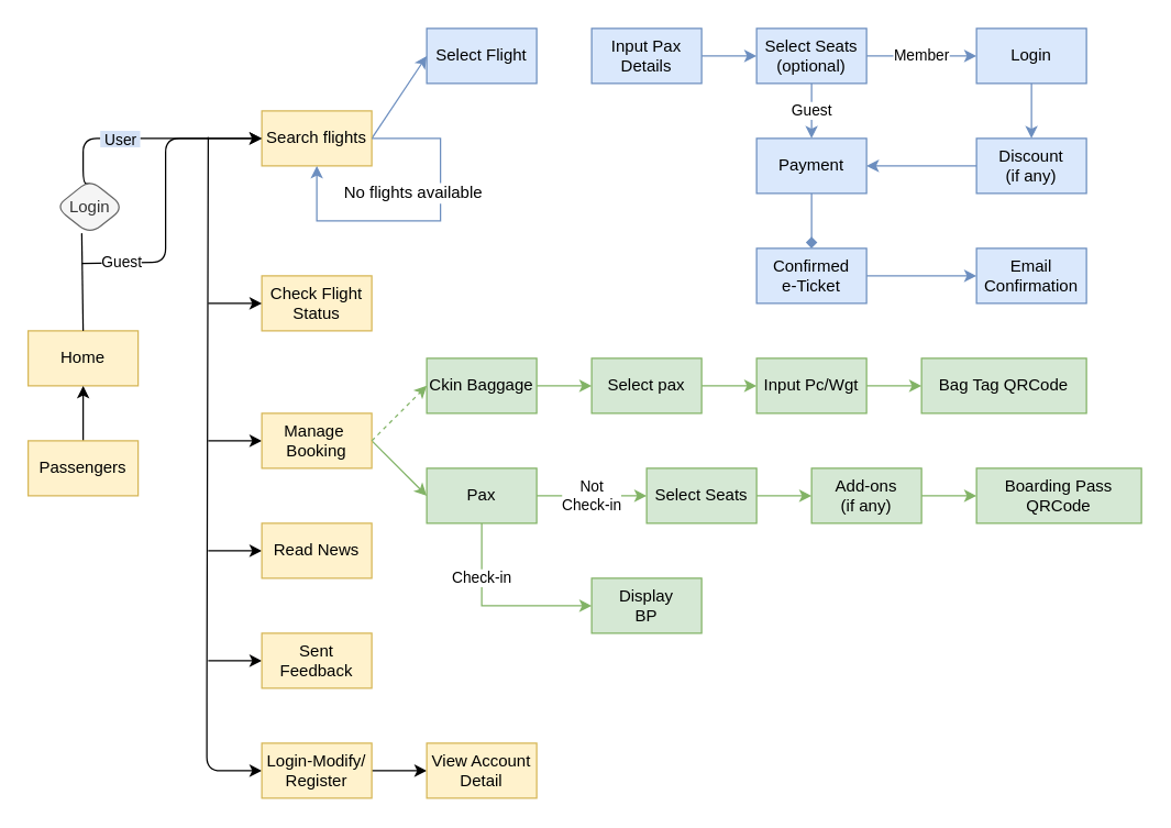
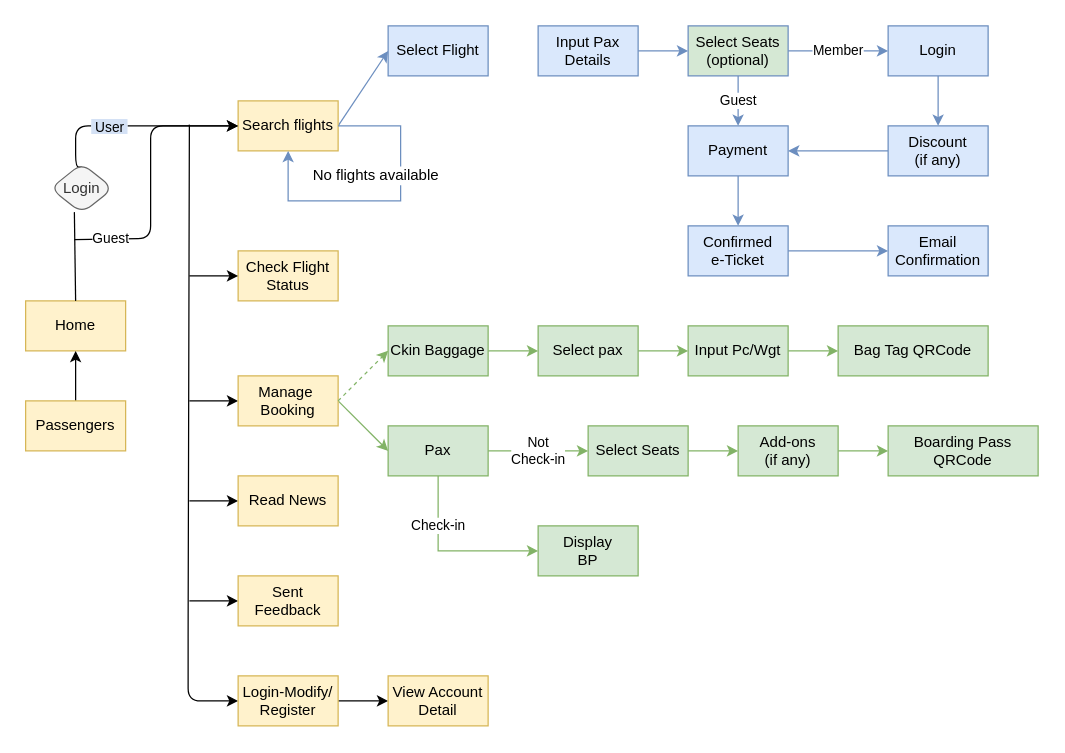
  <mxCell id="0" />
  <mxCell id="1" parent="0" />
  <mxCell id="2" value="Home" style="rounded=0;whiteSpace=wrap;html=1;labelBackgroundColor=none;fillColor=#fff2cc;strokeColor=#d6b656;" parent="1" vertex="1"><mxGeometry x="20" y="240" width="80" height="40" as="geometry" /></mxCell>
  <mxCell id="3" value="Check Flight Status" style="rounded=0;whiteSpace=wrap;html=1;labelBackgroundColor=none;fillColor=#fff2cc;strokeColor=#d6b656;" parent="1" vertex="1"><mxGeometry x="190" y="200" width="80" height="40" as="geometry" /></mxCell>
  <mxCell id="4" style="rounded=1;orthogonalLoop=1;jettySize=auto;html=1;entryX=0;entryY=0.5;entryDx=0;entryDy=0;labelBackgroundColor=none;" parent="1" target="3" edge="1"><mxGeometry relative="1" as="geometry"><mxPoint x="151" y="220" as="sourcePoint" /></mxGeometry></mxCell>
  <mxCell id="5" style="edgeStyle=none;rounded=1;orthogonalLoop=1;jettySize=auto;html=1;exitX=1;exitY=0.5;exitDx=0;exitDy=0;entryX=0;entryY=0.5;entryDx=0;entryDy=0;fillColor=#dae8fc;strokeColor=#6c8ebf;" parent="1" source="6" target="17" edge="1"><mxGeometry relative="1" as="geometry" /></mxCell>
  <mxCell id="6" value="Search flights" style="rounded=0;whiteSpace=wrap;html=1;fillColor=#fff2cc;strokeColor=#d6b656;" parent="1" vertex="1"><mxGeometry x="190" y="80" width="80" height="40" as="geometry" /></mxCell>
  <mxCell id="7" style="edgeStyle=orthogonalEdgeStyle;rounded=1;orthogonalLoop=1;jettySize=auto;html=1;exitX=0.5;exitY=0;exitDx=0;exitDy=0;entryX=0.5;entryY=1;entryDx=0;entryDy=0;labelBackgroundColor=none;" parent="1" source="8" target="2" edge="1"><mxGeometry relative="1" as="geometry" /></mxCell>
  <mxCell id="8" value="Passengers" style="rounded=0;whiteSpace=wrap;html=1;labelBackgroundColor=none;fillColor=#fff2cc;strokeColor=#d6b656;" parent="1" vertex="1"><mxGeometry x="20" y="320" width="80" height="40" as="geometry" /></mxCell>
  <mxCell id="9" style="edgeStyle=none;rounded=1;orthogonalLoop=1;jettySize=auto;html=1;labelBackgroundColor=none;entryX=0;entryY=0.5;entryDx=0;entryDy=0;" parent="1" target="29" edge="1"><mxGeometry relative="1" as="geometry"><mxPoint x="179" y="317.58" as="targetPoint" /><mxPoint x="151" y="320" as="sourcePoint" /></mxGeometry></mxCell>
  <mxCell id="10" style="edgeStyle=none;rounded=1;orthogonalLoop=1;jettySize=auto;html=1;entryX=0;entryY=0.5;entryDx=0;entryDy=0;labelBackgroundColor=none;" parent="1" target="11" edge="1"><mxGeometry relative="1" as="geometry"><mxPoint x="151" y="400" as="sourcePoint" /></mxGeometry></mxCell>
  <mxCell id="11" value="Read News" style="rounded=0;whiteSpace=wrap;html=1;labelBackgroundColor=none;fillColor=#fff2cc;strokeColor=#d6b656;" parent="1" vertex="1"><mxGeometry x="190" y="380" width="80" height="40" as="geometry" /></mxCell>
  <mxCell id="12" value="" style="endArrow=classic;html=1;rounded=1;entryX=0;entryY=0.5;entryDx=0;entryDy=0;" parent="1" target="6" edge="1"><mxGeometry width="50" height="50" relative="1" as="geometry"><mxPoint x="59" y="191" as="sourcePoint" /><mxPoint x="179" y="99" as="targetPoint" /><Array as="points"><mxPoint x="120" y="190" /><mxPoint x="120" y="100" /></Array></mxGeometry></mxCell>
  <mxCell id="13" value="Guest" style="edgeLabel;html=1;align=center;verticalAlign=middle;resizable=0;points=[];rounded=1;" parent="12" vertex="1" connectable="0"><mxGeometry relative="1" as="geometry"><mxPoint x="-33" y="49" as="offset" /></mxGeometry></mxCell>
  <mxCell id="14" value="&lt;div style=&quot;&quot;&gt;&lt;span style=&quot;background-color: rgb(212, 225, 245);&quot;&gt;&amp;nbsp;User&amp;nbsp;&lt;/span&gt;&lt;/div&gt;" style="edgeStyle=orthogonalEdgeStyle;rounded=1;orthogonalLoop=1;jettySize=auto;html=1;exitX=0.504;exitY=0.075;exitDx=0;exitDy=0;exitPerimeter=0;align=left;entryX=0;entryY=0.5;entryDx=0;entryDy=0;" parent="1" source="15" target="6" edge="1"><mxGeometry x="-0.421" y="-1" relative="1" as="geometry"><Array as="points"><mxPoint x="60" y="100" /></Array><mxPoint as="offset" /><mxPoint x="161" y="99" as="targetPoint" /></mxGeometry></mxCell>
  <mxCell id="15" value="Login" style="rhombus;whiteSpace=wrap;html=1;labelBackgroundColor=none;rounded=1;fillColor=#f5f5f5;fontColor=#333333;strokeColor=#666666;" parent="1" vertex="1"><mxGeometry x="40" y="130" width="50" height="40" as="geometry" /></mxCell>
  <mxCell id="16" value="" style="endArrow=none;html=1;rounded=1;exitX=0.5;exitY=0;exitDx=0;exitDy=0;labelBackgroundColor=none;" parent="1" source="2" edge="1"><mxGeometry width="50" height="50" relative="1" as="geometry"><mxPoint x="349" y="409" as="sourcePoint" /><mxPoint x="59" y="169" as="targetPoint" /></mxGeometry></mxCell>
  <mxCell id="17" value="Select Flight" style="rounded=0;whiteSpace=wrap;html=1;fillColor=#dae8fc;strokeColor=#6c8ebf;" parent="1" vertex="1"><mxGeometry x="310" y="20" width="80" height="40" as="geometry" /></mxCell>
  <mxCell id="18" value="" style="endArrow=classic;html=1;rounded=1;entryX=0;entryY=0.5;entryDx=0;entryDy=0;" parent="1" target="20" edge="1"><mxGeometry width="50" height="50" relative="1" as="geometry"><mxPoint x="151" y="99" as="sourcePoint" /><mxPoint x="139" y="499" as="targetPoint" /><Array as="points"><mxPoint x="150" y="500" /><mxPoint x="150" y="560" /></Array></mxGeometry></mxCell>
  <mxCell id="19" value="" style="edgeStyle=orthogonalEdgeStyle;rounded=0;orthogonalLoop=1;jettySize=auto;html=1;" parent="1" source="20" target="44" edge="1"><mxGeometry relative="1" as="geometry" /></mxCell>
  <mxCell id="20" value="Login-Modify/&lt;br&gt;Register" style="rounded=0;whiteSpace=wrap;html=1;labelBackgroundColor=none;fillColor=#fff2cc;strokeColor=#d6b656;" parent="1" vertex="1"><mxGeometry x="190" y="540" width="80" height="40" as="geometry" /></mxCell>
  <mxCell id="21" style="edgeStyle=orthogonalEdgeStyle;rounded=0;orthogonalLoop=1;jettySize=auto;html=1;exitX=1;exitY=0.5;exitDx=0;exitDy=0;entryX=0;entryY=0.5;entryDx=0;entryDy=0;fillColor=#dae8fc;strokeColor=#6c8ebf;" parent="1" source="22" target="25" edge="1"><mxGeometry relative="1" as="geometry" /></mxCell>
  <mxCell id="22" value="Input Pax Details" style="rounded=0;whiteSpace=wrap;html=1;fillColor=#dae8fc;strokeColor=#6c8ebf;" parent="1" vertex="1"><mxGeometry x="430" y="20" width="80" height="40" as="geometry" /></mxCell>
  <mxCell id="23" value="Guest" style="edgeStyle=orthogonalEdgeStyle;rounded=0;orthogonalLoop=1;jettySize=auto;html=1;exitX=0.5;exitY=1;exitDx=0;exitDy=0;entryX=0.5;entryY=0;entryDx=0;entryDy=0;fillColor=#dae8fc;strokeColor=#6c8ebf;" parent="1" source="25" target="27" edge="1"><mxGeometry relative="1" as="geometry" /></mxCell>
  <mxCell id="24" value="Member" style="edgeStyle=orthogonalEdgeStyle;rounded=0;orthogonalLoop=1;jettySize=auto;html=1;exitX=1;exitY=0.5;exitDx=0;exitDy=0;entryX=0;entryY=0.5;entryDx=0;entryDy=0;fillColor=#dae8fc;strokeColor=#6c8ebf;" edge="1" parent="1" source="25" target="55"><mxGeometry relative="1" as="geometry" /></mxCell>
- <mxCell id="25" value="Select Seats&lt;br&gt;(optional)" style="rounded=0;whiteSpace=wrap;html=1;fillColor=#dae8fc;strokeColor=#6c8ebf;" parent="1" vertex="1"><mxGeometry x="550" y="20" width="80" height="40" as="geometry" /></mxCell>
- <mxCell id="26" style="edgeStyle=orthogonalEdgeStyle;rounded=0;orthogonalLoop=1;jettySize=auto;html=1;exitX=0.5;exitY=1;exitDx=0;exitDy=0;entryX=0.5;entryY=0;entryDx=0;entryDy=0;fillColor=#dae8fc;strokeColor=#6c8ebf;endArrow=diamond;" edge="1" parent="1" source="27" target="34"><mxGeometry relative="1" as="geometry" /></mxCell>
+ <mxCell id="25" value="Select Seats&lt;br&gt;(optional)" style="rounded=0;whiteSpace=wrap;html=1;fillColor=#d5e8d4;strokeColor=#6c8ebf;" parent="1" vertex="1"><mxGeometry x="550" y="20" width="80" height="40" as="geometry" /></mxCell>
+ <mxCell id="26" style="edgeStyle=orthogonalEdgeStyle;rounded=0;orthogonalLoop=1;jettySize=auto;html=1;exitX=0.5;exitY=1;exitDx=0;exitDy=0;entryX=0.5;entryY=0;entryDx=0;entryDy=0;fillColor=#dae8fc;strokeColor=#6c8ebf;" edge="1" parent="1" source="27" target="34"><mxGeometry relative="1" as="geometry" /></mxCell>
  <mxCell id="27" value="Payment" style="rounded=0;whiteSpace=wrap;html=1;fillColor=#dae8fc;strokeColor=#6c8ebf;" parent="1" vertex="1"><mxGeometry x="550" y="100" width="80" height="40" as="geometry" /></mxCell>
  <mxCell id="28" style="edgeStyle=none;rounded=1;orthogonalLoop=1;jettySize=auto;html=1;exitX=1;exitY=0.5;exitDx=0;exitDy=0;entryX=0;entryY=0.5;entryDx=0;entryDy=0;fillColor=#d5e8d4;strokeColor=#82b366;" parent="1" source="29" target="32" edge="1"><mxGeometry relative="1" as="geometry" /></mxCell>
  <mxCell id="29" value="Manage&amp;nbsp;&lt;br&gt;Booking" style="whiteSpace=wrap;html=1;rounded=0;labelBackgroundColor=none;fillColor=#fff2cc;strokeColor=#d6b656;" parent="1" vertex="1"><mxGeometry x="190" y="300" width="80" height="40" as="geometry" /></mxCell>
  <mxCell id="30" value="Check-in" style="rounded=0;orthogonalLoop=1;jettySize=auto;html=1;exitX=0.5;exitY=1;exitDx=0;exitDy=0;entryX=0;entryY=0.5;entryDx=0;entryDy=0;fillColor=#d5e8d4;strokeColor=#82b366;" edge="1" parent="1" source="32" target="57"><mxGeometry x="-0.429" relative="1" as="geometry"><Array as="points"><mxPoint x="350" y="440" /></Array><mxPoint as="offset" /></mxGeometry></mxCell>
  <mxCell id="31" value="Not&lt;br&gt;Check-in" style="edgeStyle=orthogonalEdgeStyle;rounded=0;orthogonalLoop=1;jettySize=auto;html=1;exitX=1;exitY=0.5;exitDx=0;exitDy=0;entryX=0;entryY=0.5;entryDx=0;entryDy=0;fillColor=#d5e8d4;strokeColor=#82b366;" edge="1" parent="1" source="32" target="36"><mxGeometry relative="1" as="geometry" /></mxCell>
  <mxCell id="32" value="Pax" style="whiteSpace=wrap;html=1;rounded=0;fillColor=#d5e8d4;strokeColor=#82b366;flipV=1;flipH=1;direction=east;" parent="1" vertex="1"><mxGeometry x="310" y="340" width="80" height="40" as="geometry" /></mxCell>
  <mxCell id="33" style="edgeStyle=orthogonalEdgeStyle;rounded=0;orthogonalLoop=1;jettySize=auto;html=1;exitX=1;exitY=0.5;exitDx=0;exitDy=0;entryX=0;entryY=0.5;entryDx=0;entryDy=0;fillColor=#dae8fc;strokeColor=#6c8ebf;" edge="1" parent="1" source="34" target="56"><mxGeometry relative="1" as="geometry" /></mxCell>
  <mxCell id="34" value="Confirmed &lt;br&gt;e-Ticket" style="whiteSpace=wrap;html=1;rounded=0;fillColor=#dae8fc;strokeColor=#6c8ebf;" parent="1" vertex="1"><mxGeometry x="550" y="180" width="80" height="40" as="geometry" /></mxCell>
  <mxCell id="35" style="edgeStyle=orthogonalEdgeStyle;rounded=0;orthogonalLoop=1;jettySize=auto;html=1;exitX=1;exitY=0.5;exitDx=0;exitDy=0;entryX=0;entryY=0.5;entryDx=0;entryDy=0;fillColor=#d5e8d4;strokeColor=#82b366;" parent="1" source="36" target="38" edge="1"><mxGeometry relative="1" as="geometry" /></mxCell>
  <mxCell id="36" value="Select Seats" style="whiteSpace=wrap;html=1;rounded=0;fillColor=#d5e8d4;strokeColor=#82b366;flipV=1;flipH=1;direction=east;" parent="1" vertex="1"><mxGeometry x="470" y="340" width="80" height="40" as="geometry" /></mxCell>
  <mxCell id="37" style="edgeStyle=orthogonalEdgeStyle;rounded=0;orthogonalLoop=1;jettySize=auto;html=1;exitX=1;exitY=0.5;exitDx=0;exitDy=0;entryX=0;entryY=0.5;entryDx=0;entryDy=0;fillColor=#d5e8d4;strokeColor=#82b366;" parent="1" source="38" target="39" edge="1"><mxGeometry relative="1" as="geometry" /></mxCell>
  <mxCell id="38" value="Add-ons&lt;br&gt;(if any)" style="whiteSpace=wrap;html=1;rounded=0;fillColor=#d5e8d4;strokeColor=#82b366;flipV=1;flipH=1;direction=east;" parent="1" vertex="1"><mxGeometry x="590" y="340" width="80" height="40" as="geometry" /></mxCell>
  <mxCell id="39" value="Boarding Pass QRCode" style="whiteSpace=wrap;html=1;rounded=0;fillColor=#d5e8d4;strokeColor=#82b366;flipV=1;flipH=1;direction=east;" parent="1" vertex="1"><mxGeometry x="710" y="340" width="120" height="40" as="geometry" /></mxCell>
  <mxCell id="40" style="edgeStyle=orthogonalEdgeStyle;rounded=0;orthogonalLoop=1;jettySize=auto;html=1;exitX=0;exitY=0.5;exitDx=0;exitDy=0;entryX=1;entryY=0.5;entryDx=0;entryDy=0;fillColor=#dae8fc;strokeColor=#6c8ebf;" edge="1" parent="1" source="41" target="27"><mxGeometry relative="1" as="geometry" /></mxCell>
  <mxCell id="41" value="Discount&lt;br&gt;(if any)" style="whiteSpace=wrap;html=1;rounded=0;fillColor=#dae8fc;strokeColor=#6c8ebf;" parent="1" vertex="1"><mxGeometry x="710" y="100" width="80" height="40" as="geometry" /></mxCell>
  <mxCell id="42" style="edgeStyle=orthogonalEdgeStyle;rounded=0;orthogonalLoop=1;jettySize=auto;html=1;entryX=0;entryY=0.5;entryDx=0;entryDy=0;" parent="1" target="43" edge="1"><mxGeometry relative="1" as="geometry"><mxPoint x="151" y="480" as="sourcePoint" /></mxGeometry></mxCell>
  <mxCell id="43" value="Sent Feedback" style="rounded=0;whiteSpace=wrap;html=1;labelBackgroundColor=none;fillColor=#fff2cc;strokeColor=#d6b656;" parent="1" vertex="1"><mxGeometry x="190" y="460" width="80" height="40" as="geometry" /></mxCell>
  <mxCell id="44" value="View Account Detail" style="rounded=0;whiteSpace=wrap;html=1;labelBackgroundColor=none;fillColor=#fff2cc;strokeColor=#d6b656;" parent="1" vertex="1"><mxGeometry x="310" y="540" width="80" height="40" as="geometry" /></mxCell>
  <mxCell id="45" style="edgeStyle=orthogonalEdgeStyle;rounded=0;orthogonalLoop=1;jettySize=auto;html=1;exitX=1;exitY=0.5;exitDx=0;exitDy=0;entryX=0;entryY=0.5;entryDx=0;entryDy=0;fillColor=#d5e8d4;strokeColor=#82b366;" edge="1" parent="1" source="46" target="48"><mxGeometry relative="1" as="geometry" /></mxCell>
  <mxCell id="46" value="Ckin Baggage" style="whiteSpace=wrap;html=1;rounded=0;fillColor=#d5e8d4;strokeColor=#82b366;flipV=1;flipH=1;direction=east;" vertex="1" parent="1"><mxGeometry x="310" y="260" width="80" height="40" as="geometry" /></mxCell>
  <mxCell id="47" style="edgeStyle=orthogonalEdgeStyle;rounded=0;orthogonalLoop=1;jettySize=auto;html=1;exitX=1;exitY=0.5;exitDx=0;exitDy=0;entryX=0;entryY=0.5;entryDx=0;entryDy=0;fillColor=#d5e8d4;strokeColor=#82b366;" edge="1" parent="1" source="48" target="50"><mxGeometry relative="1" as="geometry" /></mxCell>
  <mxCell id="48" value="Select pax" style="whiteSpace=wrap;html=1;rounded=0;fillColor=#d5e8d4;strokeColor=#82b366;flipV=1;flipH=1;direction=east;" vertex="1" parent="1"><mxGeometry x="430" y="260" width="80" height="40" as="geometry" /></mxCell>
  <mxCell id="49" style="edgeStyle=orthogonalEdgeStyle;rounded=0;orthogonalLoop=1;jettySize=auto;html=1;exitX=1;exitY=0.5;exitDx=0;exitDy=0;entryX=0;entryY=0.5;entryDx=0;entryDy=0;fillColor=#d5e8d4;strokeColor=#82b366;" edge="1" parent="1" source="50" target="51"><mxGeometry relative="1" as="geometry" /></mxCell>
  <mxCell id="50" value="Input Pc/Wgt" style="whiteSpace=wrap;html=1;rounded=0;fillColor=#d5e8d4;strokeColor=#82b366;flipV=1;flipH=1;direction=east;" vertex="1" parent="1"><mxGeometry x="550" y="260" width="80" height="40" as="geometry" /></mxCell>
  <mxCell id="51" value="Bag Tag QRCode" style="whiteSpace=wrap;html=1;rounded=0;fillColor=#d5e8d4;strokeColor=#82b366;flipV=1;flipH=1;direction=east;" vertex="1" parent="1"><mxGeometry x="670" y="260" width="120" height="40" as="geometry" /></mxCell>
  <mxCell id="52" style="edgeStyle=none;rounded=1;orthogonalLoop=1;jettySize=auto;html=1;exitX=1;exitY=0.5;exitDx=0;exitDy=0;entryX=0;entryY=0.5;entryDx=0;entryDy=0;fillColor=#d5e8d4;strokeColor=#82b366;dashed=1;" edge="1" parent="1" source="29" target="46"><mxGeometry relative="1" as="geometry"><mxPoint x="281" y="330" as="sourcePoint" /><mxPoint x="321" y="290" as="targetPoint" /></mxGeometry></mxCell>
  <mxCell id="53" value="&lt;font style=&quot;font-size: 12px;&quot;&gt;No flights available&lt;/font&gt;" style="edgeStyle=orthogonalEdgeStyle;rounded=0;orthogonalLoop=1;jettySize=auto;html=1;exitX=1;exitY=0.5;exitDx=0;exitDy=0;entryX=0.5;entryY=1;entryDx=0;entryDy=0;fillColor=#dae8fc;strokeColor=#6c8ebf;" edge="1" parent="1" source="6" target="6"><mxGeometry x="0.083" y="-20" relative="1" as="geometry"><Array as="points"><mxPoint x="320" y="100" /><mxPoint x="320" y="160" /><mxPoint x="230" y="160" /></Array><mxPoint as="offset" /></mxGeometry></mxCell>
  <mxCell id="54" style="edgeStyle=orthogonalEdgeStyle;rounded=0;orthogonalLoop=1;jettySize=auto;html=1;exitX=0.5;exitY=1;exitDx=0;exitDy=0;entryX=0.5;entryY=0;entryDx=0;entryDy=0;fillColor=#dae8fc;strokeColor=#6c8ebf;" edge="1" parent="1" source="55" target="41"><mxGeometry relative="1" as="geometry" /></mxCell>
  <mxCell id="55" value="Login" style="whiteSpace=wrap;html=1;rounded=0;fillColor=#dae8fc;strokeColor=#6c8ebf;" vertex="1" parent="1"><mxGeometry x="710" y="20" width="80" height="40" as="geometry" /></mxCell>
  <mxCell id="56" value="Email Confirmation" style="whiteSpace=wrap;html=1;rounded=0;fillColor=#dae8fc;strokeColor=#6c8ebf;" vertex="1" parent="1"><mxGeometry x="710" y="180" width="80" height="40" as="geometry" /></mxCell>
  <mxCell id="57" value="Display&lt;br&gt;BP" style="whiteSpace=wrap;html=1;rounded=0;fillColor=#d5e8d4;strokeColor=#82b366;flipV=1;flipH=1;direction=east;" vertex="1" parent="1"><mxGeometry x="430" y="420" width="80" height="40" as="geometry" /></mxCell>
